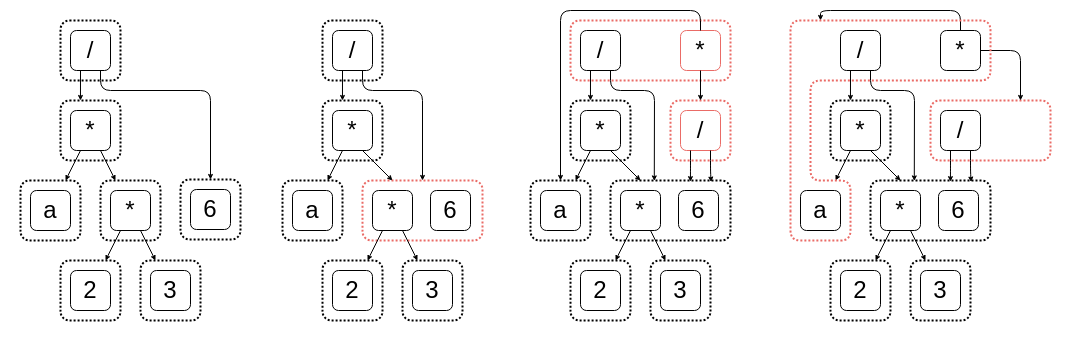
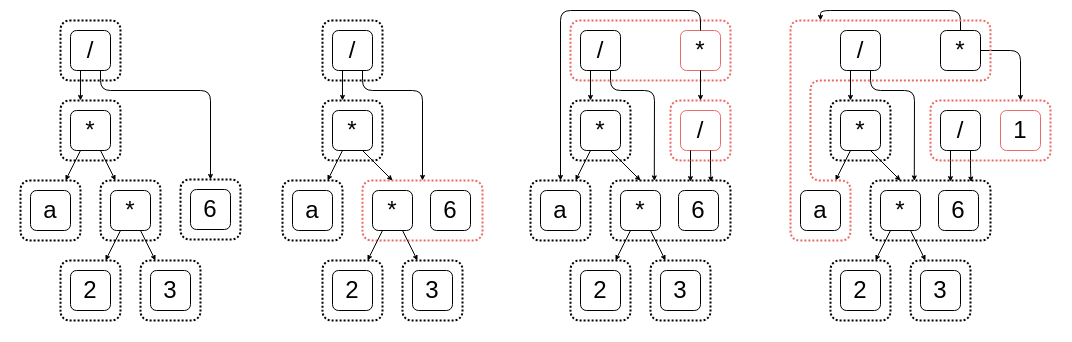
  <mxCell id="0" />
  <mxCell id="1" parent="0" />
  <mxCell id="2" value="" style="group" parent="1" vertex="1" connectable="0"><mxGeometry x="20" y="20" width="140" height="230" as="geometry" /></mxCell>
  <mxCell id="3" value="" style="rounded=1;whiteSpace=wrap;html=1;fillColor=none;dashed=1;dashPattern=1 1;strokeWidth=2;" parent="2" vertex="1"><mxGeometry y="160" width="60" height="60" as="geometry" /></mxCell>
  <mxCell id="4" value="" style="rounded=1;whiteSpace=wrap;html=1;fillColor=none;dashed=1;dashPattern=1 1;strokeWidth=2;" parent="2" vertex="1"><mxGeometry x="80" y="160" width="60" height="60" as="geometry" /></mxCell>
  <mxCell id="5" value="" style="rounded=1;whiteSpace=wrap;html=1;fillColor=none;dashed=1;dashPattern=1 1;strokeWidth=2;" parent="2" vertex="1"><mxGeometry x="40" width="60" height="60" as="geometry" /></mxCell>
  <mxCell id="6" value="" style="rounded=1;whiteSpace=wrap;html=1;fillColor=none;dashed=1;dashPattern=1 1;strokeWidth=2;" parent="2" vertex="1"><mxGeometry x="40" y="80" width="60" height="60" as="geometry" /></mxCell>
  <mxCell id="7" value="&lt;font style=&quot;font-size: 24px;&quot;&gt;/&lt;/font&gt;" style="rounded=1;whiteSpace=wrap;html=1;fontSize=24;verticalAlign=middle;" parent="2" vertex="1"><mxGeometry x="50" y="10" width="40" height="40" as="geometry" /></mxCell>
  <mxCell id="8" value="&lt;font style=&quot;font-size: 24px;&quot;&gt;a&lt;/font&gt;" style="rounded=1;whiteSpace=wrap;html=1;fontSize=24;verticalAlign=middle;" parent="2" vertex="1"><mxGeometry x="10" y="170" width="40" height="40" as="geometry" /></mxCell>
  <mxCell id="9" value="*" style="rounded=1;whiteSpace=wrap;html=1;fontSize=24;verticalAlign=middle;" parent="2" vertex="1"><mxGeometry x="50" y="90" width="40" height="40" as="geometry" /></mxCell>
  <mxCell id="10" value="*" style="rounded=1;whiteSpace=wrap;html=1;fontSize=24;verticalAlign=middle;" parent="2" vertex="1"><mxGeometry x="90" y="170" width="40" height="40" as="geometry" /></mxCell>
  <mxCell id="11" value="" style="endArrow=classic;html=1;strokeWidth=1;exitX=0.25;exitY=1;exitDx=0;exitDy=0;endSize=3;" parent="2" source="9" target="3" edge="1"><mxGeometry width="50" height="50" relative="1" as="geometry"><mxPoint x="85" y="140" as="sourcePoint" /><mxPoint x="89.5" y="190" as="targetPoint" /></mxGeometry></mxCell>
  <mxCell id="12" value="" style="endArrow=classic;html=1;strokeWidth=1;exitX=0.75;exitY=1;exitDx=0;exitDy=0;endSize=3;" parent="2" source="9" target="4" edge="1"><mxGeometry width="50" height="50" relative="1" as="geometry"><mxPoint x="100" y="140" as="sourcePoint" /><mxPoint x="67.02" y="178.98" as="targetPoint" /></mxGeometry></mxCell>
  <mxCell id="13" value="" style="endArrow=classic;html=1;strokeWidth=1;exitX=0.25;exitY=1;exitDx=0;exitDy=0;endSize=3;entryX=0.333;entryY=0;entryDx=0;entryDy=0;entryPerimeter=0;" parent="2" source="7" target="6" edge="1"><mxGeometry width="50" height="50" relative="1" as="geometry"><mxPoint x="130" y="140" as="sourcePoint" /><mxPoint x="107.02" y="168.98" as="targetPoint" /></mxGeometry></mxCell>
  <mxCell id="14" value="" style="rounded=1;whiteSpace=wrap;html=1;fillColor=none;dashed=1;dashPattern=1 1;strokeWidth=2;" parent="1" vertex="1"><mxGeometry x="180" y="179" width="60" height="60" as="geometry" /></mxCell>
  <mxCell id="15" value="&lt;font style=&quot;font-size: 24px&quot;&gt;6&lt;/font&gt;" style="rounded=1;whiteSpace=wrap;html=1;fontSize=24;verticalAlign=middle;" parent="1" vertex="1"><mxGeometry x="190" y="189" width="40" height="40" as="geometry" /></mxCell>
  <mxCell id="16" value="" style="rounded=1;whiteSpace=wrap;html=1;fillColor=none;dashed=1;dashPattern=1 1;strokeWidth=2;" parent="1" vertex="1"><mxGeometry x="60" y="260" width="60" height="60" as="geometry" /></mxCell>
  <mxCell id="17" value="2" style="rounded=1;whiteSpace=wrap;html=1;fontSize=24;verticalAlign=middle;" parent="1" vertex="1"><mxGeometry x="70" y="270" width="40" height="40" as="geometry" /></mxCell>
  <mxCell id="18" style="edgeStyle=none;orthogonalLoop=1;jettySize=auto;html=1;exitX=0.75;exitY=1;exitDx=0;exitDy=0;strokeColor=#000000;rounded=1;endSize=3;entryX=0.5;entryY=0;entryDx=0;entryDy=0;" parent="1" source="7" target="14" edge="1"><mxGeometry relative="1" as="geometry"><mxPoint x="264.79" y="105.933" as="targetPoint" /><Array as="points"><mxPoint y="90" x="100" /><mxPoint x="210" y="90" /></Array></mxGeometry></mxCell>
  <mxCell id="19" value="" style="rounded=1;whiteSpace=wrap;html=1;fillColor=none;dashed=1;dashPattern=1 1;strokeWidth=2;" parent="1" vertex="1"><mxGeometry x="140" y="260" width="60" height="60" as="geometry" /></mxCell>
  <mxCell id="20" value="3" style="rounded=1;whiteSpace=wrap;html=1;fontSize=24;verticalAlign=middle;" parent="1" vertex="1"><mxGeometry x="150" y="270" width="40" height="40" as="geometry" /></mxCell>
  <mxCell id="21" value="" style="endArrow=classic;html=1;strokeWidth=1;exitX=0.25;exitY=1;exitDx=0;exitDy=0;endSize=3;entryX=0.75;entryY=0;entryDx=0;entryDy=0;" parent="1" source="10" target="16" edge="1"><mxGeometry width="50" height="50" relative="1" as="geometry"><mxPoint x="82.5" y="230" as="sourcePoint" /><mxPoint x="97.5" y="260" as="targetPoint" /></mxGeometry></mxCell>
  <mxCell id="22" value="" style="endArrow=classic;html=1;strokeWidth=1;endSize=3;exitX=0.75;exitY=1;exitDx=0;exitDy=0;" parent="1" source="10" target="19" edge="1"><mxGeometry width="50" height="50" relative="1" as="geometry"><mxPoint x="150" y="239" as="sourcePoint" /><mxPoint x="160" y="260" as="targetPoint" /></mxGeometry></mxCell>
  <mxCell id="23" value="" style="group" parent="1" vertex="1" connectable="0"><mxGeometry x="302" y="20" width="220" height="230" as="geometry" /></mxCell>
  <mxCell id="24" value="" style="rounded=1;whiteSpace=wrap;html=1;fillColor=none;dashed=1;dashPattern=1 1;strokeWidth=2;" parent="23" vertex="1"><mxGeometry x="-20" y="160" width="60" height="60" as="geometry" /></mxCell>
  <mxCell id="25" value="" style="rounded=1;whiteSpace=wrap;html=1;fillColor=none;dashed=1;dashPattern=1 1;strokeWidth=2;strokeColor=#EA6B66;" parent="23" vertex="1"><mxGeometry x="60" y="160" width="120" height="60" as="geometry" /></mxCell>
  <mxCell id="26" value="" style="rounded=1;whiteSpace=wrap;html=1;fillColor=none;dashed=1;dashPattern=1 1;strokeWidth=2;" parent="23" vertex="1"><mxGeometry x="20" width="60" height="60" as="geometry" /></mxCell>
  <mxCell id="27" value="" style="rounded=1;whiteSpace=wrap;html=1;fillColor=none;dashed=1;dashPattern=1 1;strokeWidth=2;" parent="23" vertex="1"><mxGeometry x="20" y="80" width="60" height="60" as="geometry" /></mxCell>
  <mxCell id="28" value="&lt;font style=&quot;font-size: 24px;&quot;&gt;/&lt;/font&gt;" style="rounded=1;whiteSpace=wrap;html=1;fontSize=24;verticalAlign=middle;" parent="23" vertex="1"><mxGeometry x="30" y="10" width="40" height="40" as="geometry" /></mxCell>
  <mxCell id="29" value="&lt;font style=&quot;font-size: 24px;&quot;&gt;a&lt;/font&gt;" style="rounded=1;whiteSpace=wrap;html=1;fontSize=24;verticalAlign=middle;" parent="23" vertex="1"><mxGeometry x="-10" y="170" width="40" height="40" as="geometry" /></mxCell>
  <mxCell id="30" value="*" style="rounded=1;whiteSpace=wrap;html=1;fontSize=24;verticalAlign=middle;" parent="23" vertex="1"><mxGeometry x="30" y="90" width="40" height="40" as="geometry" /></mxCell>
  <mxCell id="31" value="*" style="rounded=1;whiteSpace=wrap;html=1;fontSize=24;verticalAlign=middle;" parent="23" vertex="1"><mxGeometry x="70" y="170" width="40" height="40" as="geometry" /></mxCell>
  <mxCell id="32" value="" style="endArrow=classic;html=1;strokeWidth=1;exitX=0.25;exitY=1;exitDx=0;exitDy=0;endSize=3;" parent="23" source="30" target="24" edge="1"><mxGeometry width="50" height="50" relative="1" as="geometry"><mxPoint x="65" y="140" as="sourcePoint" /><mxPoint x="69.5" y="190" as="targetPoint" /></mxGeometry></mxCell>
  <mxCell id="33" value="" style="endArrow=classic;html=1;strokeWidth=1;exitX=0.75;exitY=1;exitDx=0;exitDy=0;endSize=3;" parent="23" source="30" target="25" edge="1"><mxGeometry width="50" height="50" relative="1" as="geometry"><mxPoint x="80" y="140" as="sourcePoint" /><mxPoint x="47.02" y="178.98" as="targetPoint" /></mxGeometry></mxCell>
  <mxCell id="34" value="" style="endArrow=classic;html=1;strokeWidth=1;exitX=0.25;exitY=1;exitDx=0;exitDy=0;endSize=3;entryX=0.333;entryY=0;entryDx=0;entryDy=0;entryPerimeter=0;" parent="23" source="28" target="27" edge="1"><mxGeometry width="50" height="50" relative="1" as="geometry"><mxPoint x="110" y="140" as="sourcePoint" /><mxPoint x="87.02" y="168.98" as="targetPoint" /></mxGeometry></mxCell>
  <mxCell id="35" value="&lt;font style=&quot;font-size: 24px&quot;&gt;6&lt;/font&gt;" style="rounded=1;whiteSpace=wrap;html=1;fontSize=24;verticalAlign=middle;" parent="23" vertex="1"><mxGeometry x="128" y="170" width="40" height="40" as="geometry" /></mxCell>
  <mxCell id="36" style="edgeStyle=none;orthogonalLoop=1;jettySize=auto;html=1;exitX=0.75;exitY=1;exitDx=0;exitDy=0;strokeColor=#000000;rounded=1;endSize=3;entryX=0.5;entryY=0;entryDx=0;entryDy=0;" parent="23" source="28" target="25" edge="1"><mxGeometry relative="1" as="geometry"><mxPoint x="170" y="159" as="targetPoint" /><Array as="points"><mxPoint x="60" y="70" /><mxPoint x="120" y="70" /></Array></mxGeometry></mxCell>
  <mxCell id="37" value="" style="rounded=1;whiteSpace=wrap;html=1;fillColor=none;dashed=1;dashPattern=1 1;strokeWidth=2;" parent="1" vertex="1"><mxGeometry x="322" y="260" width="60" height="60" as="geometry" /></mxCell>
  <mxCell id="38" value="2" style="rounded=1;whiteSpace=wrap;html=1;fontSize=24;verticalAlign=middle;" parent="1" vertex="1"><mxGeometry x="332" y="270" width="40" height="40" as="geometry" /></mxCell>
  <mxCell id="39" value="" style="rounded=1;whiteSpace=wrap;html=1;fillColor=none;dashed=1;dashPattern=1 1;strokeWidth=2;" parent="1" vertex="1"><mxGeometry x="402" y="260" width="60" height="60" as="geometry" /></mxCell>
  <mxCell id="40" value="3" style="rounded=1;whiteSpace=wrap;html=1;fontSize=24;verticalAlign=middle;" parent="1" vertex="1"><mxGeometry x="412" y="270" width="40" height="40" as="geometry" /></mxCell>
  <mxCell id="41" value="" style="endArrow=classic;html=1;strokeWidth=1;exitX=0.25;exitY=1;exitDx=0;exitDy=0;endSize=3;entryX=0.75;entryY=0;entryDx=0;entryDy=0;" parent="1" source="31" target="37" edge="1"><mxGeometry width="50" height="50" relative="1" as="geometry"><mxPoint x="344.5" y="230" as="sourcePoint" /><mxPoint x="359.5" y="260" as="targetPoint" /></mxGeometry></mxCell>
  <mxCell id="42" value="" style="endArrow=classic;html=1;strokeWidth=1;endSize=3;exitX=0.75;exitY=1;exitDx=0;exitDy=0;" parent="1" source="31" target="39" edge="1"><mxGeometry width="50" height="50" relative="1" as="geometry"><mxPoint x="412" y="239" as="sourcePoint" /><mxPoint x="422" y="260" as="targetPoint" /></mxGeometry></mxCell>
  <mxCell id="43" value="" style="group" parent="1" vertex="1" connectable="0"><mxGeometry x="530" y="20" width="220" height="230" as="geometry" /></mxCell>
  <mxCell id="44" value="" style="rounded=1;whiteSpace=wrap;html=1;fillColor=none;dashed=1;dashPattern=1 1;strokeWidth=2;" parent="43" vertex="1"><mxGeometry y="160" width="60" height="60" as="geometry" /></mxCell>
  <mxCell id="45" value="" style="rounded=1;whiteSpace=wrap;html=1;fillColor=none;dashed=1;dashPattern=1 1;strokeWidth=2;" parent="43" vertex="1"><mxGeometry x="80" y="160" width="120" height="60" as="geometry" /></mxCell>
  <mxCell id="46" value="" style="rounded=1;whiteSpace=wrap;html=1;fillColor=none;dashed=1;dashPattern=1 1;strokeWidth=2;strokeColor=#EA6B66;" parent="43" vertex="1"><mxGeometry x="40" width="160" height="60" as="geometry" /></mxCell>
  <mxCell id="47" value="" style="rounded=1;whiteSpace=wrap;html=1;fillColor=none;dashed=1;dashPattern=1 1;strokeWidth=2;" parent="43" vertex="1"><mxGeometry x="40" y="80" width="60" height="60" as="geometry" /></mxCell>
  <mxCell id="48" value="&lt;font style=&quot;font-size: 24px;&quot;&gt;/&lt;/font&gt;" style="rounded=1;whiteSpace=wrap;html=1;fontSize=24;verticalAlign=middle;" parent="43" vertex="1"><mxGeometry x="50" y="10" width="40" height="40" as="geometry" /></mxCell>
  <mxCell id="49" value="&lt;font style=&quot;font-size: 24px;&quot;&gt;a&lt;/font&gt;" style="rounded=1;whiteSpace=wrap;html=1;fontSize=24;verticalAlign=middle;" parent="43" vertex="1"><mxGeometry x="10" y="170" width="40" height="40" as="geometry" /></mxCell>
  <mxCell id="50" value="*" style="rounded=1;whiteSpace=wrap;html=1;fontSize=24;verticalAlign=middle;" parent="43" vertex="1"><mxGeometry x="50" y="90" width="40" height="40" as="geometry" /></mxCell>
  <mxCell id="51" value="*" style="rounded=1;whiteSpace=wrap;html=1;fontSize=24;verticalAlign=middle;" parent="43" vertex="1"><mxGeometry x="90" y="170" width="40" height="40" as="geometry" /></mxCell>
  <mxCell id="52" value="" style="endArrow=classic;html=1;strokeWidth=1;exitX=0.25;exitY=1;exitDx=0;exitDy=0;endSize=3;" parent="43" source="50" target="44" edge="1"><mxGeometry width="50" height="50" relative="1" as="geometry"><mxPoint x="85" y="140" as="sourcePoint" /><mxPoint x="89.5" y="190" as="targetPoint" /></mxGeometry></mxCell>
  <mxCell id="53" value="" style="endArrow=classic;html=1;strokeWidth=1;exitX=0.75;exitY=1;exitDx=0;exitDy=0;endSize=3;" parent="43" source="50" target="45" edge="1"><mxGeometry width="50" height="50" relative="1" as="geometry"><mxPoint x="100" y="140" as="sourcePoint" /><mxPoint x="67.02" y="178.98" as="targetPoint" /></mxGeometry></mxCell>
  <mxCell id="54" value="" style="endArrow=classic;html=1;strokeWidth=1;exitX=0.25;exitY=1;exitDx=0;exitDy=0;endSize=3;entryX=0.333;entryY=0;entryDx=0;entryDy=0;entryPerimeter=0;" parent="43" source="48" target="47" edge="1"><mxGeometry width="50" height="50" relative="1" as="geometry"><mxPoint x="130" y="140" as="sourcePoint" /><mxPoint x="107.02" y="168.98" as="targetPoint" /></mxGeometry></mxCell>
  <mxCell id="55" value="&lt;font style=&quot;font-size: 24px&quot;&gt;6&lt;/font&gt;" style="rounded=1;whiteSpace=wrap;html=1;fontSize=24;verticalAlign=middle;" parent="43" vertex="1"><mxGeometry x="148" y="170" width="40" height="40" as="geometry" /></mxCell>
  <mxCell id="56" style="edgeStyle=none;orthogonalLoop=1;jettySize=auto;html=1;exitX=0.75;exitY=1;exitDx=0;exitDy=0;strokeColor=#000000;rounded=1;endSize=3;entryX=0.365;entryY=0.007;entryDx=0;entryDy=0;entryPerimeter=0;" parent="43" source="48" target="45" edge="1"><mxGeometry relative="1" as="geometry"><mxPoint x="190" y="159" as="targetPoint" /><Array as="points"><mxPoint x="80" y="70" /><mxPoint x="124" y="70" /></Array></mxGeometry></mxCell>
  <mxCell id="57" value="*" style="rounded=1;whiteSpace=wrap;html=1;fontSize=24;verticalAlign=middle;strokeColor=#EA6B66;" parent="43" vertex="1"><mxGeometry x="150" y="10" width="40" height="40" as="geometry" /></mxCell>
  <mxCell id="58" style="edgeStyle=none;orthogonalLoop=1;jettySize=auto;html=1;exitX=0.5;exitY=0;exitDx=0;exitDy=0;entryX=0.5;entryY=0;entryDx=0;entryDy=0;endSize=3;strokeWidth=1;" parent="43" source="57" target="44" edge="1"><mxGeometry relative="1" as="geometry"><Array as="points"><mxPoint x="170" y="-10" /><mxPoint x="30" y="-10" /></Array></mxGeometry></mxCell>
  <mxCell id="59" value="" style="rounded=1;whiteSpace=wrap;html=1;fillColor=none;dashed=1;dashPattern=1 1;strokeWidth=2;strokeColor=#EA6B66;" parent="43" vertex="1"><mxGeometry x="140" y="80" width="60" height="60" as="geometry" /></mxCell>
  <mxCell id="60" value="&lt;font style=&quot;font-size: 24px;&quot;&gt;/&lt;/font&gt;" style="rounded=1;whiteSpace=wrap;html=1;fontSize=24;verticalAlign=middle;strokeColor=#EA6B66;" parent="43" vertex="1"><mxGeometry x="150" y="90" width="40" height="40" as="geometry" /></mxCell>
  <mxCell id="61" style="edgeStyle=none;orthogonalLoop=1;jettySize=auto;html=1;exitX=0.5;exitY=1;exitDx=0;exitDy=0;entryX=0.5;entryY=0;entryDx=0;entryDy=0;endSize=3;strokeWidth=1;" parent="43" source="57" target="59" edge="1"><mxGeometry relative="1" as="geometry" /></mxCell>
  <mxCell id="62" style="edgeStyle=none;orthogonalLoop=1;jettySize=auto;html=1;exitX=0.75;exitY=1;exitDx=0;exitDy=0;entryX=0.838;entryY=0.026;entryDx=0;entryDy=0;endSize=3;strokeWidth=1;entryPerimeter=0;" parent="43" source="60" target="45" edge="1"><mxGeometry relative="1" as="geometry"><Array as="points"><mxPoint x="180" y="150" /></Array></mxGeometry></mxCell>
  <mxCell id="63" style="edgeStyle=none;orthogonalLoop=1;jettySize=auto;html=1;exitX=0.25;exitY=1;exitDx=0;exitDy=0;endSize=3;strokeWidth=1;entryX=0.666;entryY=0.02;entryDx=0;entryDy=0;entryPerimeter=0;" parent="43" source="60" target="45" edge="1"><mxGeometry relative="1" as="geometry"><Array as="points"><mxPoint x="160" y="150" /></Array></mxGeometry></mxCell>
  <mxCell id="64" value="" style="rounded=1;whiteSpace=wrap;html=1;fillColor=none;dashed=1;dashPattern=1 1;strokeWidth=2;" parent="1" vertex="1"><mxGeometry x="570" y="260" width="60" height="60" as="geometry" /></mxCell>
  <mxCell id="65" value="2" style="rounded=1;whiteSpace=wrap;html=1;fontSize=24;verticalAlign=middle;" parent="1" vertex="1"><mxGeometry x="580" y="270" width="40" height="40" as="geometry" /></mxCell>
  <mxCell id="66" value="" style="rounded=1;whiteSpace=wrap;html=1;fillColor=none;dashed=1;dashPattern=1 1;strokeWidth=2;" parent="1" vertex="1"><mxGeometry x="650" y="260" width="60" height="60" as="geometry" /></mxCell>
  <mxCell id="67" value="3" style="rounded=1;whiteSpace=wrap;html=1;fontSize=24;verticalAlign=middle;" parent="1" vertex="1"><mxGeometry x="660" y="270" width="40" height="40" as="geometry" /></mxCell>
  <mxCell id="68" value="" style="endArrow=classic;html=1;strokeWidth=1;exitX=0.25;exitY=1;exitDx=0;exitDy=0;endSize=3;entryX=0.75;entryY=0;entryDx=0;entryDy=0;" parent="1" source="51" target="64" edge="1"><mxGeometry width="50" height="50" relative="1" as="geometry"><mxPoint x="592.5" y="230" as="sourcePoint" /><mxPoint x="607.5" y="260" as="targetPoint" /></mxGeometry></mxCell>
  <mxCell id="69" value="" style="endArrow=classic;html=1;strokeWidth=1;endSize=3;exitX=0.75;exitY=1;exitDx=0;exitDy=0;" parent="1" source="51" target="66" edge="1"><mxGeometry width="50" height="50" relative="1" as="geometry"><mxPoint x="660" y="239" as="sourcePoint" /><mxPoint x="670" y="260" as="targetPoint" /></mxGeometry></mxCell>
  <mxCell id="70" value="" style="group" parent="1" vertex="1" connectable="0"><mxGeometry x="790" y="20" width="260" height="230" as="geometry" /></mxCell>
  <mxCell id="71" value="" style="rounded=1;whiteSpace=wrap;html=1;fillColor=none;dashed=1;dashPattern=1 1;strokeWidth=2;" parent="70" vertex="1"><mxGeometry x="80" y="160" width="120" height="60" as="geometry" /></mxCell>
  <mxCell id="72" value="" style="rounded=1;whiteSpace=wrap;html=1;fillColor=none;dashed=1;dashPattern=1 1;strokeWidth=2;" parent="70" vertex="1"><mxGeometry x="40" y="80" width="60" height="60" as="geometry" /></mxCell>
  <mxCell id="73" value="&lt;font style=&quot;font-size: 24px;&quot;&gt;/&lt;/font&gt;" style="rounded=1;whiteSpace=wrap;html=1;fontSize=24;verticalAlign=middle;" parent="70" vertex="1"><mxGeometry x="50" y="10" width="40" height="40" as="geometry" /></mxCell>
  <mxCell id="74" value="&lt;font style=&quot;font-size: 24px;&quot;&gt;a&lt;/font&gt;" style="rounded=1;whiteSpace=wrap;html=1;fontSize=24;verticalAlign=middle;" parent="70" vertex="1"><mxGeometry x="10" y="170" width="40" height="40" as="geometry" /></mxCell>
  <mxCell id="75" value="*" style="rounded=1;whiteSpace=wrap;html=1;fontSize=24;verticalAlign=middle;" parent="70" vertex="1"><mxGeometry x="50" y="90" width="40" height="40" as="geometry" /></mxCell>
  <mxCell id="76" value="*" style="rounded=1;whiteSpace=wrap;html=1;fontSize=24;verticalAlign=middle;" parent="70" vertex="1"><mxGeometry x="90" y="170" width="40" height="40" as="geometry" /></mxCell>
  <mxCell id="77" value="" style="endArrow=classic;html=1;strokeWidth=1;exitX=0.25;exitY=1;exitDx=0;exitDy=0;endSize=3;" parent="70" source="75" edge="1"><mxGeometry width="50" height="50" relative="1" as="geometry"><mxPoint x="85" y="140" as="sourcePoint" /><mxPoint x="45" y="160" as="targetPoint" /></mxGeometry></mxCell>
  <mxCell id="78" value="" style="endArrow=classic;html=1;strokeWidth=1;exitX=0.75;exitY=1;exitDx=0;exitDy=0;endSize=3;" parent="70" source="75" target="71" edge="1"><mxGeometry width="50" height="50" relative="1" as="geometry"><mxPoint x="100" y="140" as="sourcePoint" /><mxPoint x="67.02" y="178.98" as="targetPoint" /></mxGeometry></mxCell>
  <mxCell id="79" value="" style="endArrow=classic;html=1;strokeWidth=1;exitX=0.25;exitY=1;exitDx=0;exitDy=0;endSize=3;entryX=0.333;entryY=0;entryDx=0;entryDy=0;entryPerimeter=0;" parent="70" source="73" target="72" edge="1"><mxGeometry width="50" height="50" relative="1" as="geometry"><mxPoint x="130" y="140" as="sourcePoint" /><mxPoint x="107.02" y="168.98" as="targetPoint" /></mxGeometry></mxCell>
  <mxCell id="80" value="&lt;font style=&quot;font-size: 24px&quot;&gt;6&lt;/font&gt;" style="rounded=1;whiteSpace=wrap;html=1;fontSize=24;verticalAlign=middle;" parent="70" vertex="1"><mxGeometry x="148" y="170" width="40" height="40" as="geometry" /></mxCell>
  <mxCell id="81" style="edgeStyle=none;orthogonalLoop=1;jettySize=auto;html=1;exitX=0.75;exitY=1;exitDx=0;exitDy=0;strokeColor=#000000;rounded=1;endSize=3;entryX=0.365;entryY=0.007;entryDx=0;entryDy=0;entryPerimeter=0;" parent="70" source="73" target="71" edge="1"><mxGeometry relative="1" as="geometry"><mxPoint x="190" y="159" as="targetPoint" /><Array as="points"><mxPoint x="80" y="70" /><mxPoint x="124" y="70" /></Array></mxGeometry></mxCell>
  <mxCell id="82" value="*" style="rounded=1;whiteSpace=wrap;html=1;fontSize=24;verticalAlign=middle;" parent="70" vertex="1"><mxGeometry x="150" y="10" width="40" height="40" as="geometry" /></mxCell>
  <mxCell id="83" style="edgeStyle=none;orthogonalLoop=1;jettySize=auto;html=1;exitX=0.5;exitY=0;exitDx=0;exitDy=0;endSize=3;strokeWidth=1;" parent="70" source="82" edge="1"><mxGeometry relative="1" as="geometry"><Array as="points"><mxPoint x="170" y="-10" /><mxPoint x="30" y="-10" /></Array><mxPoint x="30" as="targetPoint" /></mxGeometry></mxCell>
  <mxCell id="84" value="" style="rounded=1;whiteSpace=wrap;html=1;fillColor=none;dashed=1;dashPattern=1 1;strokeWidth=2;strokeColor=#EA6B66;" parent="70" vertex="1"><mxGeometry x="140" y="80" width="120" height="60" as="geometry" /></mxCell>
  <mxCell id="85" value="&lt;font style=&quot;font-size: 24px;&quot;&gt;/&lt;/font&gt;" style="rounded=1;whiteSpace=wrap;html=1;fontSize=24;verticalAlign=middle;" parent="70" vertex="1"><mxGeometry x="150" y="90" width="40" height="40" as="geometry" /></mxCell>
  <mxCell id="86" style="edgeStyle=none;orthogonalLoop=1;jettySize=auto;html=1;exitX=1;exitY=0.5;exitDx=0;exitDy=0;entryX=0.75;entryY=0;entryDx=0;entryDy=0;endSize=3;strokeWidth=1;" parent="70" source="82" target="84" edge="1"><mxGeometry relative="1" as="geometry"><Array as="points"><mxPoint x="230" y="30" /></Array></mxGeometry></mxCell>
  <mxCell id="87" style="edgeStyle=none;orthogonalLoop=1;jettySize=auto;html=1;exitX=0.75;exitY=1;exitDx=0;exitDy=0;entryX=0.838;entryY=0.026;entryDx=0;entryDy=0;endSize=3;strokeWidth=1;entryPerimeter=0;" parent="70" source="85" target="71" edge="1"><mxGeometry relative="1" as="geometry"><Array as="points"><mxPoint x="180" y="150" /></Array></mxGeometry></mxCell>
  <mxCell id="88" style="edgeStyle=none;orthogonalLoop=1;jettySize=auto;html=1;exitX=0.25;exitY=1;exitDx=0;exitDy=0;endSize=3;strokeWidth=1;entryX=0.666;entryY=0.02;entryDx=0;entryDy=0;entryPerimeter=0;" parent="70" source="85" target="71" edge="1"><mxGeometry relative="1" as="geometry"><Array as="points"><mxPoint x="160" y="150" /></Array></mxGeometry></mxCell>
  <mxCell id="89" value="" style="endArrow=none;html=1;dashed=1;strokeWidth=2;dashPattern=1 1;strokeColor=#EA6B66;" parent="70" edge="1"><mxGeometry width="50" height="50" relative="1" as="geometry"><mxPoint x="-4.547e-13" y="190" as="sourcePoint" /><mxPoint x="-4.547e-13" y="190" as="targetPoint" /><Array as="points"><mxPoint y="220" /><mxPoint x="60" y="220" /><mxPoint x="60" y="160" /><mxPoint x="20" y="160" /><mxPoint x="20" y="60" /><mxPoint x="200" y="60" /><mxPoint x="200" /><mxPoint /></Array></mxGeometry></mxCell>
  <mxCell id="90" value="" style="rounded=1;whiteSpace=wrap;html=1;fillColor=none;dashed=1;dashPattern=1 1;strokeWidth=2;" parent="1" vertex="1"><mxGeometry x="830" y="260" width="60" height="60" as="geometry" /></mxCell>
  <mxCell id="91" value="2" style="rounded=1;whiteSpace=wrap;html=1;fontSize=24;verticalAlign=middle;" parent="1" vertex="1"><mxGeometry x="840" y="270" width="40" height="40" as="geometry" /></mxCell>
  <mxCell id="92" value="" style="rounded=1;whiteSpace=wrap;html=1;fillColor=none;dashed=1;dashPattern=1 1;strokeWidth=2;" parent="1" vertex="1"><mxGeometry x="910" y="260" width="60" height="60" as="geometry" /></mxCell>
  <mxCell id="93" value="3" style="rounded=1;whiteSpace=wrap;html=1;fontSize=24;verticalAlign=middle;" parent="1" vertex="1"><mxGeometry x="920" y="270" width="40" height="40" as="geometry" /></mxCell>
  <mxCell id="94" value="" style="endArrow=classic;html=1;strokeWidth=1;exitX=0.25;exitY=1;exitDx=0;exitDy=0;endSize=3;entryX=0.75;entryY=0;entryDx=0;entryDy=0;" parent="1" source="76" target="90" edge="1"><mxGeometry width="50" height="50" relative="1" as="geometry"><mxPoint x="852.5" y="230" as="sourcePoint" /><mxPoint x="867.5" y="260" as="targetPoint" /></mxGeometry></mxCell>
  <mxCell id="95" value="" style="endArrow=classic;html=1;strokeWidth=1;endSize=3;exitX=0.75;exitY=1;exitDx=0;exitDy=0;" parent="1" source="76" target="92" edge="1"><mxGeometry width="50" height="50" relative="1" as="geometry"><mxPoint x="920" y="239" as="sourcePoint" /><mxPoint x="930" y="260" as="targetPoint" /></mxGeometry></mxCell>
+ <mxCell id="96" value="&lt;font style=&quot;font-size: 24px&quot;&gt;1&lt;/font&gt;" style="rounded=1;whiteSpace=wrap;html=1;fontSize=24;verticalAlign=middle;strokeColor=#EA6B66;" parent="1" vertex="1"><mxGeometry x="1000" y="110" width="40" height="40" as="geometry" /></mxCell>
